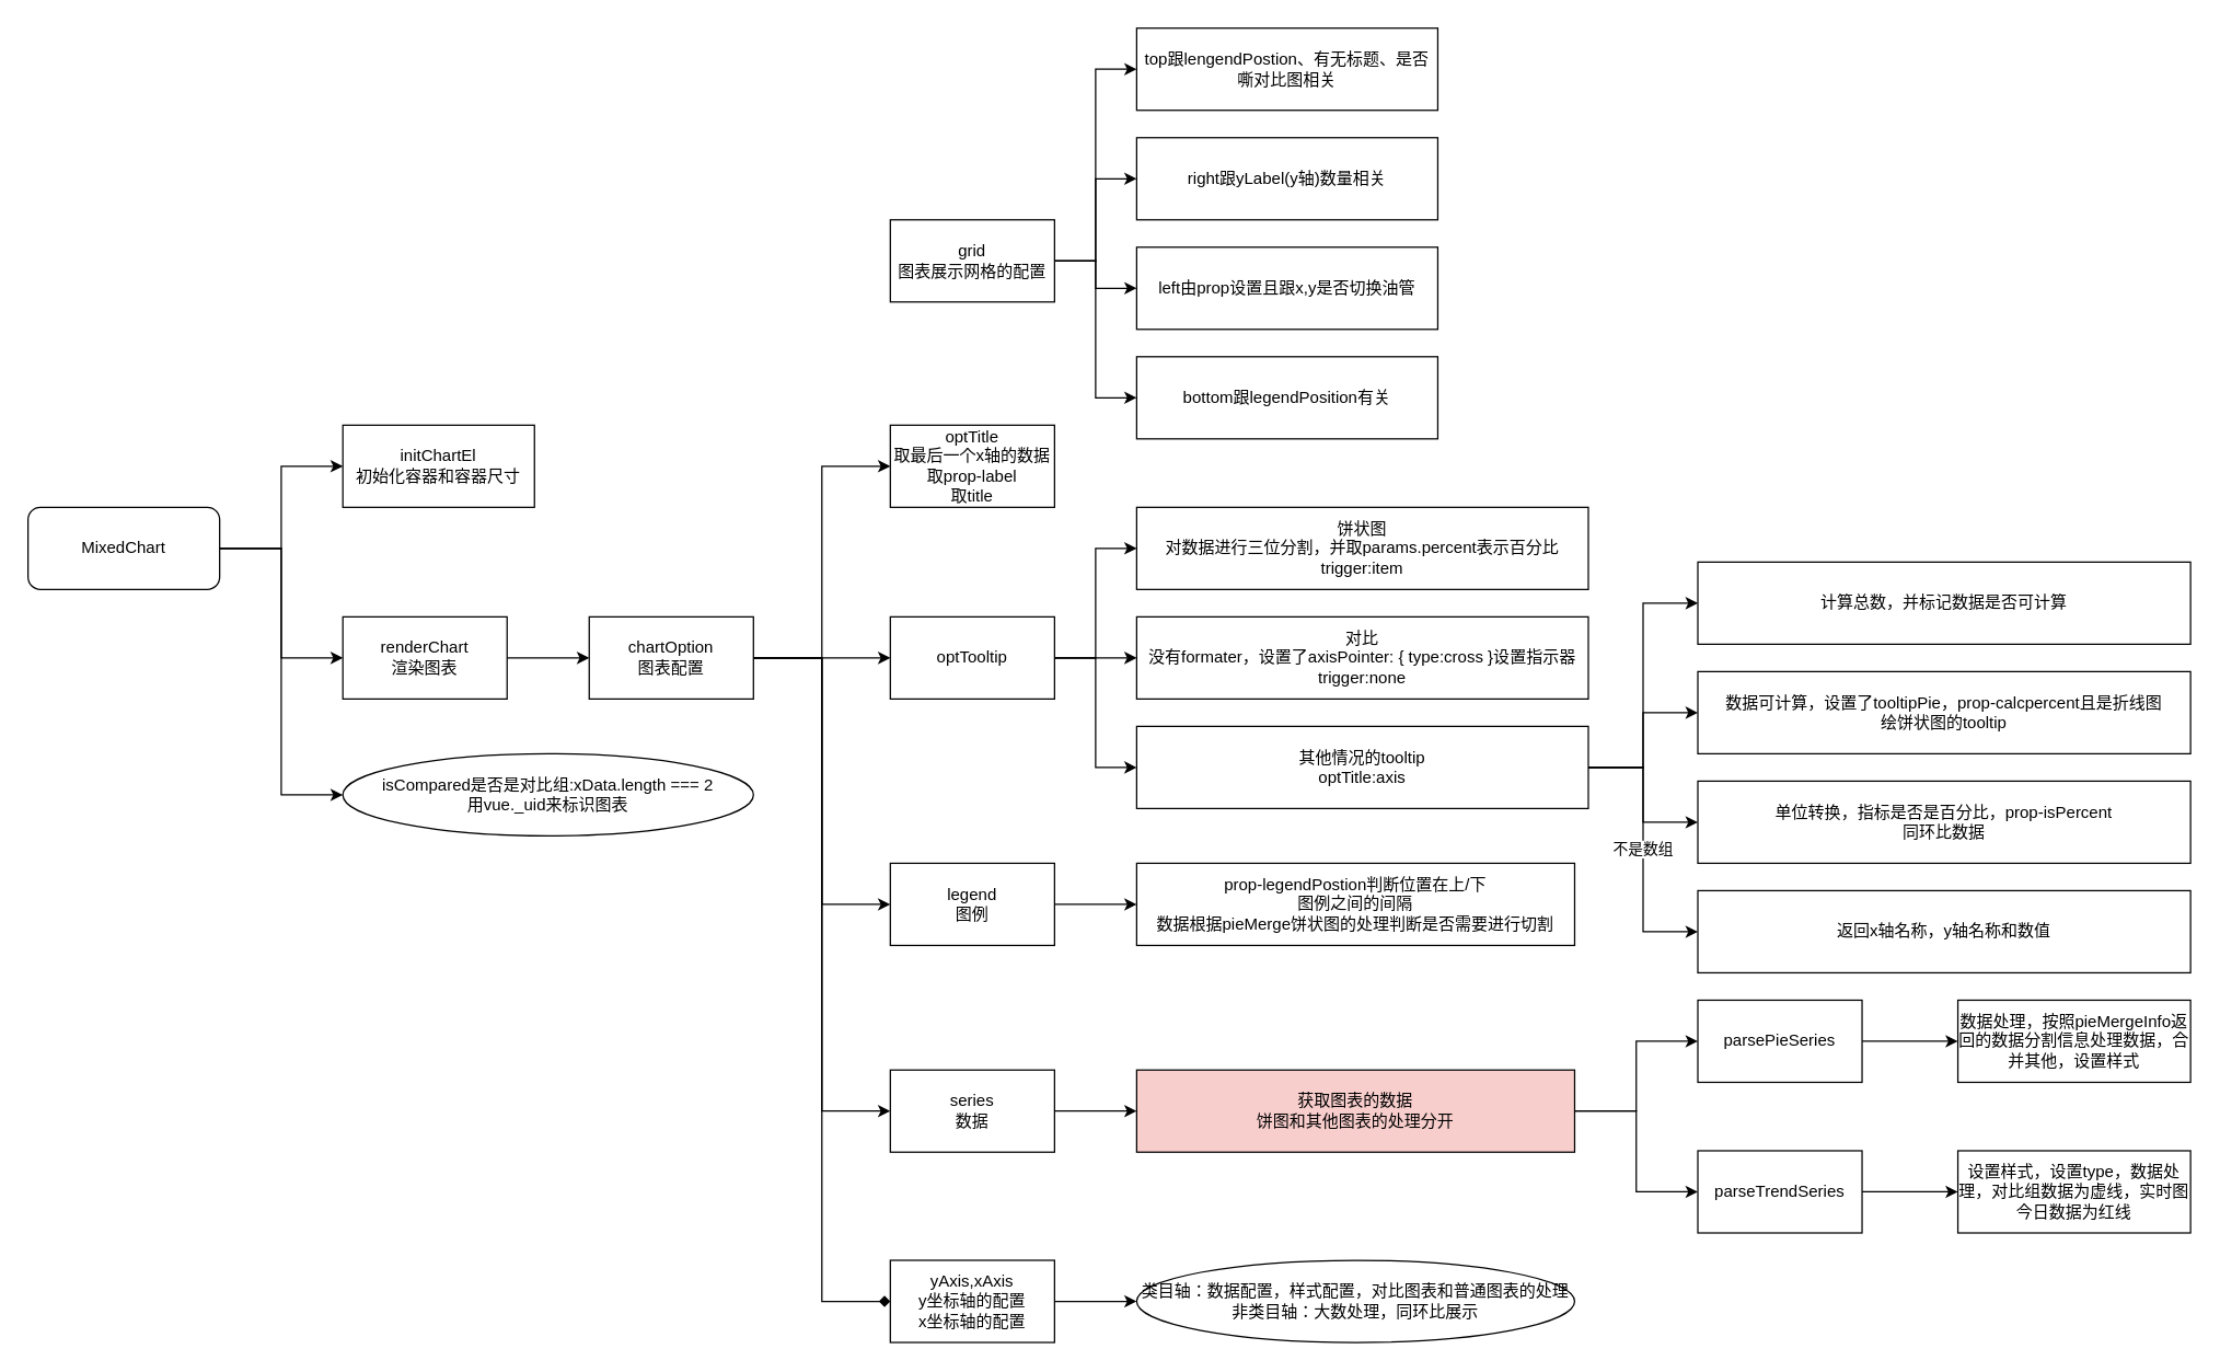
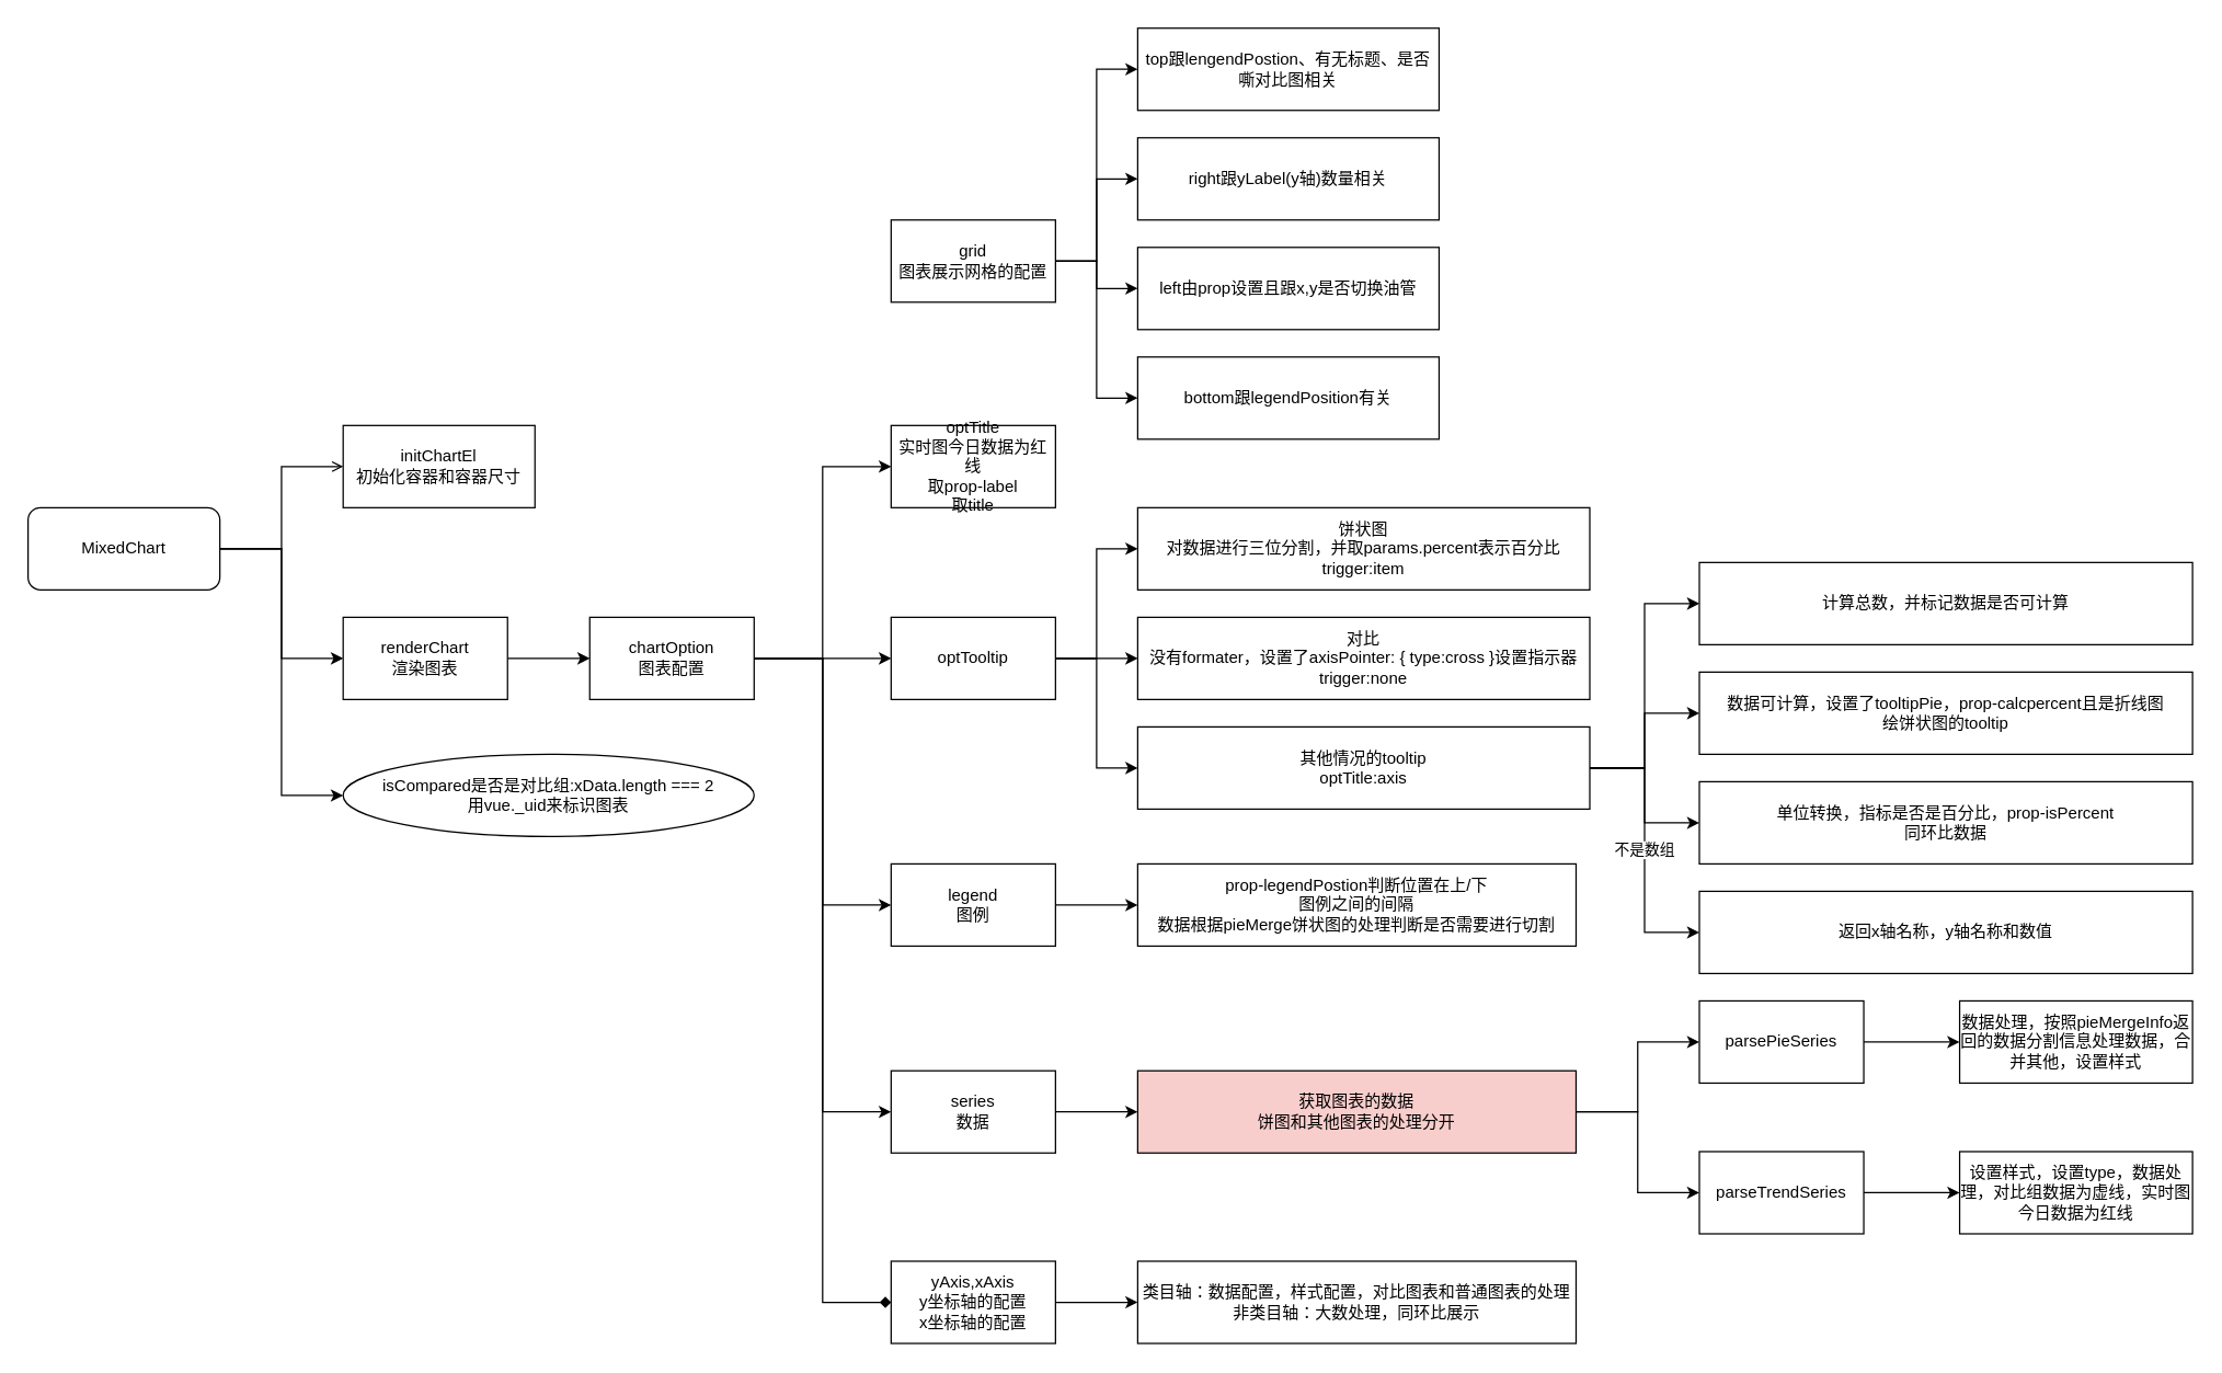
  <mxCell id="0" />
  <mxCell id="1" parent="0" />
- <mxCell id="2" style="edgeStyle=orthogonalEdgeStyle;rounded=0;orthogonalLoop=1;jettySize=auto;html=1;exitX=1;exitY=0.5;exitDx=0;exitDy=0;entryX=0;entryY=0.5;entryDx=0;entryDy=0;" edge="1" parent="1" source="5" target="8"><mxGeometry relative="1" as="geometry" /></mxCell>
+ <mxCell id="2" style="edgeStyle=orthogonalEdgeStyle;rounded=0;orthogonalLoop=1;jettySize=auto;html=1;exitX=1;exitY=0.5;exitDx=0;exitDy=0;entryX=0;entryY=0.5;entryDx=0;entryDy=0;endArrow=open;" edge="1" parent="1" source="5" target="8"><mxGeometry relative="1" as="geometry" /></mxCell>
  <mxCell id="3" style="edgeStyle=orthogonalEdgeStyle;rounded=0;orthogonalLoop=1;jettySize=auto;html=1;exitX=1;exitY=0.5;exitDx=0;exitDy=0;entryX=0;entryY=0.5;entryDx=0;entryDy=0;" edge="1" parent="1" source="5" target="7"><mxGeometry relative="1" as="geometry" /></mxCell>
  <mxCell id="4" style="edgeStyle=orthogonalEdgeStyle;rounded=0;orthogonalLoop=1;jettySize=auto;html=1;exitX=1;exitY=0.5;exitDx=0;exitDy=0;entryX=0;entryY=0.5;entryDx=0;entryDy=0;" edge="1" parent="1" source="5" target="57"><mxGeometry relative="1" as="geometry" /></mxCell>
  <mxCell id="5" value="MixedChart" style="rounded=1;whiteSpace=wrap;html=1;" vertex="1" parent="1"><mxGeometry x="20" y="370" width="140" height="60" as="geometry" /></mxCell>
  <mxCell id="6" style="edgeStyle=orthogonalEdgeStyle;rounded=0;orthogonalLoop=1;jettySize=auto;html=1;exitX=1;exitY=0.5;exitDx=0;exitDy=0;entryX=0;entryY=0.5;entryDx=0;entryDy=0;" edge="1" parent="1" source="7" target="14"><mxGeometry relative="1" as="geometry" /></mxCell>
  <mxCell id="7" value="renderChart&lt;br&gt;渲染图表" style="rounded=0;whiteSpace=wrap;html=1;" vertex="1" parent="1"><mxGeometry x="250" y="450" width="120" height="60" as="geometry" /></mxCell>
  <mxCell id="8" value="initChartEl&lt;br&gt;初始化容器和容器尺寸" style="rounded=0;whiteSpace=wrap;html=1;" vertex="1" parent="1"><mxGeometry x="250" y="310" width="140" height="60" as="geometry" /></mxCell>
  <mxCell id="9" style="edgeStyle=orthogonalEdgeStyle;rounded=0;orthogonalLoop=1;jettySize=auto;html=1;exitX=1;exitY=0.5;exitDx=0;exitDy=0;entryX=0;entryY=0.5;entryDx=0;entryDy=0;" edge="1" parent="1" source="14" target="24"><mxGeometry relative="1" as="geometry" /></mxCell>
  <mxCell id="10" style="edgeStyle=orthogonalEdgeStyle;rounded=0;orthogonalLoop=1;jettySize=auto;html=1;exitX=1;exitY=0.5;exitDx=0;exitDy=0;entryX=0;entryY=0.5;entryDx=0;entryDy=0;" edge="1" parent="1" source="14" target="28"><mxGeometry relative="1" as="geometry" /></mxCell>
  <mxCell id="11" style="edgeStyle=orthogonalEdgeStyle;rounded=0;orthogonalLoop=1;jettySize=auto;html=1;exitX=1;exitY=0.5;exitDx=0;exitDy=0;entryX=0;entryY=0.5;entryDx=0;entryDy=0;" edge="1" parent="1" source="14" target="41"><mxGeometry relative="1" as="geometry" /></mxCell>
  <mxCell id="12" style="edgeStyle=orthogonalEdgeStyle;rounded=0;orthogonalLoop=1;jettySize=auto;html=1;exitX=1;exitY=0.5;exitDx=0;exitDy=0;entryX=0;entryY=0.5;entryDx=0;entryDy=0;" edge="1" parent="1" source="14" target="44"><mxGeometry relative="1" as="geometry" /></mxCell>
  <mxCell id="13" style="edgeStyle=orthogonalEdgeStyle;rounded=0;orthogonalLoop=1;jettySize=auto;html=1;exitX=1;exitY=0.5;exitDx=0;exitDy=0;entryX=0;entryY=0.5;entryDx=0;entryDy=0;endArrow=diamond;" edge="1" parent="1" source="14" target="55"><mxGeometry relative="1" as="geometry" /></mxCell>
  <mxCell id="14" value="chartOption&lt;br&gt;图表配置" style="rounded=0;whiteSpace=wrap;html=1;" vertex="1" parent="1"><mxGeometry x="430" y="450" width="120" height="60" as="geometry" /></mxCell>
  <mxCell id="15" style="edgeStyle=orthogonalEdgeStyle;rounded=0;orthogonalLoop=1;jettySize=auto;html=1;exitX=1;exitY=0.5;exitDx=0;exitDy=0;entryX=0;entryY=0.5;entryDx=0;entryDy=0;" edge="1" parent="1" source="19" target="20"><mxGeometry relative="1" as="geometry" /></mxCell>
  <mxCell id="16" style="edgeStyle=orthogonalEdgeStyle;rounded=0;orthogonalLoop=1;jettySize=auto;html=1;exitX=1;exitY=0.5;exitDx=0;exitDy=0;entryX=0;entryY=0.5;entryDx=0;entryDy=0;" edge="1" parent="1" source="19" target="22"><mxGeometry relative="1" as="geometry" /></mxCell>
  <mxCell id="17" style="edgeStyle=orthogonalEdgeStyle;rounded=0;orthogonalLoop=1;jettySize=auto;html=1;exitX=1;exitY=0.5;exitDx=0;exitDy=0;entryX=0;entryY=0.5;entryDx=0;entryDy=0;" edge="1" parent="1" source="19" target="23"><mxGeometry relative="1" as="geometry" /></mxCell>
  <mxCell id="18" style="edgeStyle=orthogonalEdgeStyle;rounded=0;orthogonalLoop=1;jettySize=auto;html=1;exitX=1;exitY=0.5;exitDx=0;exitDy=0;entryX=0;entryY=0.5;entryDx=0;entryDy=0;" edge="1" parent="1" source="19" target="21"><mxGeometry relative="1" as="geometry" /></mxCell>
  <mxCell id="19" value="grid&lt;br&gt;图表展示网格的配置" style="rounded=0;whiteSpace=wrap;html=1;" vertex="1" parent="1"><mxGeometry x="650" y="160" width="120" height="60" as="geometry" /></mxCell>
  <mxCell id="20" value="right跟yLabel(y轴)数量相关" style="rounded=0;whiteSpace=wrap;html=1;" vertex="1" parent="1"><mxGeometry x="830" y="100" width="220" height="60" as="geometry" /></mxCell>
  <mxCell id="21" value="left由prop设置且跟x,y是否切换油管" style="rounded=0;whiteSpace=wrap;html=1;" vertex="1" parent="1"><mxGeometry x="830" y="180" width="220" height="60" as="geometry" /></mxCell>
  <mxCell id="22" value="bottom跟legendPosition有关" style="rounded=0;whiteSpace=wrap;html=1;" vertex="1" parent="1"><mxGeometry x="830" y="260" width="220" height="60" as="geometry" /></mxCell>
  <mxCell id="23" value="top跟lengendPostion、有无标题、是否嘶对比图相关" style="rounded=0;whiteSpace=wrap;html=1;" vertex="1" parent="1"><mxGeometry x="830" y="20" width="220" height="60" as="geometry" /></mxCell>
- <mxCell id="24" value="optTitle&lt;br&gt;取最后一个x轴的数据&lt;br&gt;取prop-label&lt;br&gt;取title" style="rounded=0;whiteSpace=wrap;html=1;" vertex="1" parent="1"><mxGeometry x="650" y="310" width="120" height="60" as="geometry" /></mxCell>
+ <mxCell id="24" value="optTitle&lt;br&gt;实时图今日数据为红线&lt;br&gt;取prop-label&lt;br&gt;取title" style="rounded=0;whiteSpace=wrap;html=1;" vertex="1" parent="1"><mxGeometry x="650" y="310" width="120" height="60" as="geometry" /></mxCell>
  <mxCell id="25" style="edgeStyle=orthogonalEdgeStyle;rounded=0;orthogonalLoop=1;jettySize=auto;html=1;exitX=1;exitY=0.5;exitDx=0;exitDy=0;entryX=0;entryY=0.5;entryDx=0;entryDy=0;" edge="1" parent="1" source="28" target="29"><mxGeometry relative="1" as="geometry" /></mxCell>
  <mxCell id="26" style="edgeStyle=orthogonalEdgeStyle;rounded=0;orthogonalLoop=1;jettySize=auto;html=1;exitX=1;exitY=0.5;exitDx=0;exitDy=0;entryX=0;entryY=0.5;entryDx=0;entryDy=0;" edge="1" parent="1" source="28" target="30"><mxGeometry relative="1" as="geometry" /></mxCell>
  <mxCell id="27" style="edgeStyle=orthogonalEdgeStyle;rounded=0;orthogonalLoop=1;jettySize=auto;html=1;exitX=1;exitY=0.5;exitDx=0;exitDy=0;entryX=0;entryY=0.5;entryDx=0;entryDy=0;" edge="1" parent="1" source="28" target="35"><mxGeometry relative="1" as="geometry" /></mxCell>
  <mxCell id="28" value="optTooltip" style="rounded=0;whiteSpace=wrap;html=1;" vertex="1" parent="1"><mxGeometry x="650" y="450" width="120" height="60" as="geometry" /></mxCell>
  <mxCell id="29" value="饼状图&lt;br&gt;对数据进行三位分割，并取params.percent表示百分比&lt;br&gt;trigger:item" style="rounded=0;whiteSpace=wrap;html=1;" vertex="1" parent="1"><mxGeometry x="830" y="370" width="330" height="60" as="geometry" /></mxCell>
  <mxCell id="30" value="对比&lt;br&gt;没有formater，设置了axisPointer: { type:cross }设置指示器&lt;br&gt;trigger:none" style="rounded=0;whiteSpace=wrap;html=1;" vertex="1" parent="1"><mxGeometry x="830" y="450" width="330" height="60" as="geometry" /></mxCell>
  <mxCell id="31" style="edgeStyle=orthogonalEdgeStyle;rounded=0;orthogonalLoop=1;jettySize=auto;html=1;exitX=1;exitY=0.5;exitDx=0;exitDy=0;entryX=0;entryY=0.5;entryDx=0;entryDy=0;" edge="1" parent="1" source="35" target="37"><mxGeometry relative="1" as="geometry" /></mxCell>
  <mxCell id="32" style="edgeStyle=orthogonalEdgeStyle;rounded=0;orthogonalLoop=1;jettySize=auto;html=1;exitX=1;exitY=0.5;exitDx=0;exitDy=0;entryX=0;entryY=0.5;entryDx=0;entryDy=0;" edge="1" parent="1" source="35" target="36"><mxGeometry relative="1" as="geometry" /></mxCell>
  <mxCell id="33" style="edgeStyle=orthogonalEdgeStyle;rounded=0;orthogonalLoop=1;jettySize=auto;html=1;exitX=1;exitY=0.5;exitDx=0;exitDy=0;" edge="1" parent="1" source="35" target="38"><mxGeometry relative="1" as="geometry" /></mxCell>
  <mxCell id="34" value="不是数组" style="edgeStyle=orthogonalEdgeStyle;rounded=0;orthogonalLoop=1;jettySize=auto;html=1;exitX=1;exitY=0.5;exitDx=0;exitDy=0;entryX=0;entryY=0.5;entryDx=0;entryDy=0;" edge="1" parent="1" source="35" target="39"><mxGeometry relative="1" as="geometry" /></mxCell>
  <mxCell id="35" value="其他情况的tooltip&lt;br&gt;optTitle:axis" style="rounded=0;whiteSpace=wrap;html=1;" vertex="1" parent="1"><mxGeometry x="830" y="530" width="330" height="60" as="geometry" /></mxCell>
  <mxCell id="36" value="数据可计算，设置了tooltipPie，prop-calcpercent且是折线图&lt;br&gt;绘饼状图的tooltip" style="rounded=0;whiteSpace=wrap;html=1;" vertex="1" parent="1"><mxGeometry x="1240" y="490" width="360" height="60" as="geometry" /></mxCell>
  <mxCell id="37" value="计算总数，并标记数据是否可计算" style="rounded=0;whiteSpace=wrap;html=1;" vertex="1" parent="1"><mxGeometry x="1240" y="410" width="360" height="60" as="geometry" /></mxCell>
  <mxCell id="38" value="单位转换，指标是否是百分比，prop-isPercent&lt;br&gt;同环比数据" style="rounded=0;whiteSpace=wrap;html=1;" vertex="1" parent="1"><mxGeometry x="1240" y="570" width="360" height="60" as="geometry" /></mxCell>
  <mxCell id="39" value="返回x轴名称，y轴名称和数值" style="rounded=0;whiteSpace=wrap;html=1;" vertex="1" parent="1"><mxGeometry x="1240" y="650" width="360" height="60" as="geometry" /></mxCell>
  <mxCell id="40" style="edgeStyle=orthogonalEdgeStyle;rounded=0;orthogonalLoop=1;jettySize=auto;html=1;exitX=1;exitY=0.5;exitDx=0;exitDy=0;entryX=0;entryY=0.5;entryDx=0;entryDy=0;" edge="1" parent="1" source="41" target="42"><mxGeometry relative="1" as="geometry"><mxPoint x="830" y="660" as="targetPoint" /></mxGeometry></mxCell>
  <mxCell id="41" value="legend&lt;br&gt;图例" style="rounded=0;whiteSpace=wrap;html=1;" vertex="1" parent="1"><mxGeometry x="650" y="630" width="120" height="60" as="geometry" /></mxCell>
  <mxCell id="42" value="prop-legendPostion判断位置在上/下&lt;br&gt;图例之间的间隔&lt;br&gt;数据根据pieMerge饼状图的处理判断是否需要进行切割" style="rounded=0;whiteSpace=wrap;html=1;" vertex="1" parent="1"><mxGeometry x="830" y="630" width="320" height="60" as="geometry" /></mxCell>
  <mxCell id="43" style="edgeStyle=orthogonalEdgeStyle;rounded=0;orthogonalLoop=1;jettySize=auto;html=1;exitX=1;exitY=0.5;exitDx=0;exitDy=0;entryX=0;entryY=0.5;entryDx=0;entryDy=0;" edge="1" parent="1" source="44" target="47"><mxGeometry relative="1" as="geometry" /></mxCell>
  <mxCell id="44" value="series&lt;br&gt;数据" style="rounded=0;whiteSpace=wrap;html=1;" vertex="1" parent="1"><mxGeometry x="650" y="781" width="120" height="60" as="geometry" /></mxCell>
  <mxCell id="45" style="edgeStyle=orthogonalEdgeStyle;rounded=0;orthogonalLoop=1;jettySize=auto;html=1;exitX=1;exitY=0.5;exitDx=0;exitDy=0;entryX=0;entryY=0.5;entryDx=0;entryDy=0;" edge="1" parent="1" source="47" target="49"><mxGeometry relative="1" as="geometry" /></mxCell>
  <mxCell id="46" style="edgeStyle=orthogonalEdgeStyle;rounded=0;orthogonalLoop=1;jettySize=auto;html=1;exitX=1;exitY=0.5;exitDx=0;exitDy=0;entryX=0;entryY=0.5;entryDx=0;entryDy=0;" edge="1" parent="1" source="47" target="52"><mxGeometry relative="1" as="geometry" /></mxCell>
  <mxCell id="47" value="获取图表的数据&lt;br&gt;饼图和其他图表的处理分开" style="rounded=0;whiteSpace=wrap;html=1;fillColor=#f8cecc;" vertex="1" parent="1"><mxGeometry x="830" y="781" width="320" height="60" as="geometry" /></mxCell>
  <mxCell id="48" style="edgeStyle=orthogonalEdgeStyle;rounded=0;orthogonalLoop=1;jettySize=auto;html=1;exitX=1;exitY=0.5;exitDx=0;exitDy=0;entryX=0;entryY=0.5;entryDx=0;entryDy=0;" edge="1" parent="1" source="49" target="50"><mxGeometry relative="1" as="geometry"><mxPoint x="1410" y="759.857" as="targetPoint" /></mxGeometry></mxCell>
  <mxCell id="49" value="parsePieSeries" style="rounded=0;whiteSpace=wrap;html=1;" vertex="1" parent="1"><mxGeometry x="1240" y="730" width="120" height="60" as="geometry" /></mxCell>
  <mxCell id="50" value="数据处理，按照pieMergeInfo返回的数据分割信息处理数据，合并其他，设置样式" style="rounded=0;whiteSpace=wrap;html=1;" vertex="1" parent="1"><mxGeometry x="1430" y="730" width="170" height="60" as="geometry" /></mxCell>
  <mxCell id="51" style="edgeStyle=orthogonalEdgeStyle;rounded=0;orthogonalLoop=1;jettySize=auto;html=1;exitX=1;exitY=0.5;exitDx=0;exitDy=0;entryX=0;entryY=0.5;entryDx=0;entryDy=0;" edge="1" parent="1" source="52" target="53"><mxGeometry relative="1" as="geometry" /></mxCell>
  <mxCell id="52" value="parseTrendSeries" style="rounded=0;whiteSpace=wrap;html=1;" vertex="1" parent="1"><mxGeometry x="1240" y="840" width="120" height="60" as="geometry" /></mxCell>
  <mxCell id="53" value="设置样式，设置type，数据处理，对比组数据为虚线，实时图今日数据为红线" style="rounded=0;whiteSpace=wrap;html=1;" vertex="1" parent="1"><mxGeometry x="1430" y="840" width="170" height="60" as="geometry" /></mxCell>
  <mxCell id="54" style="edgeStyle=orthogonalEdgeStyle;rounded=0;orthogonalLoop=1;jettySize=auto;html=1;exitX=1;exitY=0.5;exitDx=0;exitDy=0;entryX=0;entryY=0.5;entryDx=0;entryDy=0;" edge="1" parent="1" source="55" target="56"><mxGeometry relative="1" as="geometry" /></mxCell>
  <mxCell id="55" value="yAxis,xAxis&lt;br&gt;y坐标轴的配置&lt;br&gt;x坐标轴的配置" style="rounded=0;whiteSpace=wrap;html=1;" vertex="1" parent="1"><mxGeometry x="650" y="920" width="120" height="60" as="geometry" /></mxCell>
- <mxCell id="56" value="类目轴：数据配置，样式配置，对比图表和普通图表的处理&lt;br&gt;非类目轴：大数处理，同环比展示" style="ellipse;whiteSpace=wrap;html=1;" vertex="1" parent="1"><mxGeometry x="830" y="920" width="320" height="60" as="geometry" /></mxCell>
+ <mxCell id="56" value="类目轴：数据配置，样式配置，对比图表和普通图表的处理&lt;br&gt;非类目轴：大数处理，同环比展示" style="rounded=0;whiteSpace=wrap;html=1;" vertex="1" parent="1"><mxGeometry x="830" y="920" width="320" height="60" as="geometry" /></mxCell>
  <mxCell id="57" value="isCompared是否是对比组:xData.length === 2&lt;br&gt;用vue._uid来标识图表" style="ellipse;whiteSpace=wrap;html=1;" vertex="1" parent="1"><mxGeometry x="250" y="550" width="300" height="60" as="geometry" /></mxCell>
